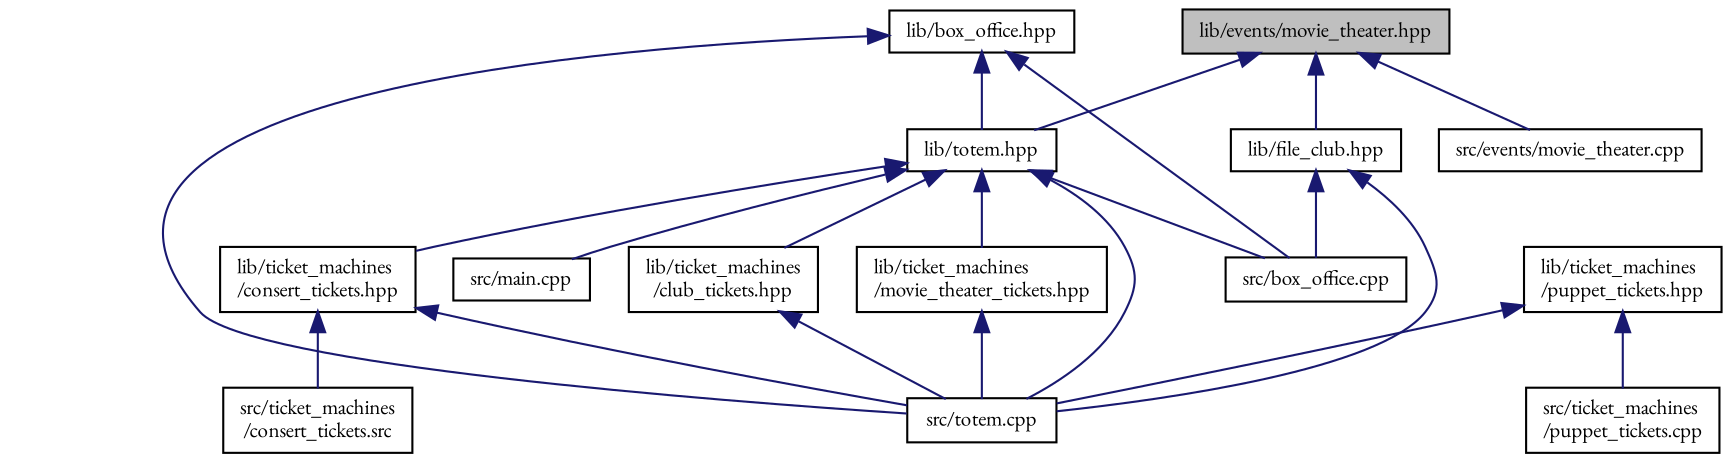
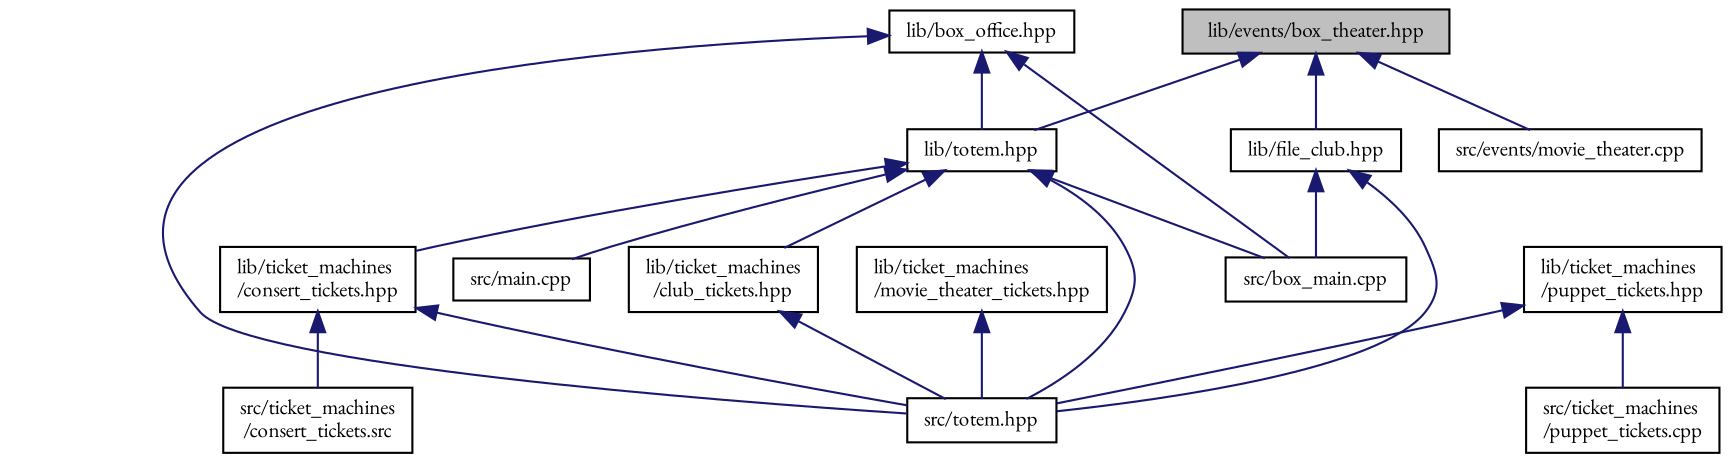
  digraph {
    fontname="EB Garamond"
    node [color=black fillcolor=white fontname="EB Garamond" fontsize=10 shape=record style=filled]
    edge [color=midnightblue dir=back fontname="EB Garamond" fontsize=10 labelfontname=Helvetica labelfontsize=10 style=solid]
-   n1 [fillcolor=grey75 fontcolor=black height=0.2 label="lib/events/movie_theater.hpp" width=0.4]
+   n1 [fillcolor=grey75 fontcolor=black height=0.2 label="lib/events/box_theater.hpp" width=0.4]
    n2 [height=0.2 label="lib/totem.hpp" width=0.4]
    n3 [height=0.2 label="lib/file_club.hpp" width=0.4]
    n4 [height=0.2 label="src/events/movie_theater.cpp" width=0.4]
    n5 [height=0.2 label="lib/box_office.hpp" width=0.4]
-   n6 [height=0.2 label="src/totem.cpp" width=0.4]
-   n7 [height=0.2 label="src/box_office.cpp" width=0.4]
+   n6 [height=0.2 label="src/totem.hpp" width=0.4]
+   n7 [height=0.2 label="src/box_main.cpp" width=0.4]
    n8 [height=0.2 label="src/main.cpp" width=0.4]
    n9 [height=0.2 label="lib/ticket_machines\l/club_tickets.hpp" width=0.4]
    n10 [height=0.2 label="lib/ticket_machines\l/consert_tickets.hpp" width=0.4]
    n11 [height=0.2 label="lib/ticket_machines\l/movie_theater_tickets.hpp" width=0.4]
    n12 [height=0.2 label="src/ticket_machines\l/consert_tickets.src" width=0.4]
    n13 [height=0.2 label="lib/ticket_machines\l/puppet_tickets.hpp" width=0.4]
    n14 [height=0.2 label="src/ticket_machines\l/puppet_tickets.cpp" width=0.4]
    n1 -> n2
    n1 -> n3
    n1 -> n4
    n2 -> n6
    n2 -> n7
    n2 -> n8
    n2 -> n9
    n2 -> n10
-   n2 -> n11
    n3 -> n6
    n3 -> n7
    n5 -> n2
    n5 -> n6
    n5 -> n7
    n9 -> n6
    n10 -> n6
    n10 -> n12
    n11 -> n6
    n13 -> n6
    n13 -> n14
  }
